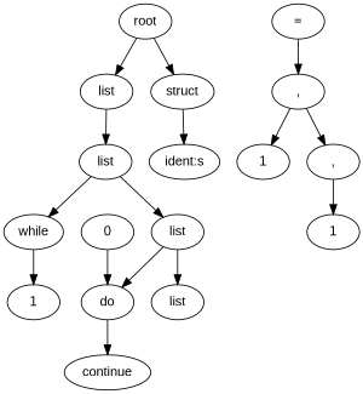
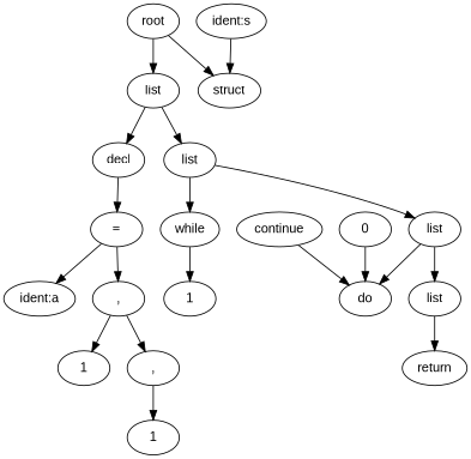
  digraph {
    fontname="Liberation Sans"
    node [fontname="Liberation Sans"]
    edge [fontname="Liberation Sans"]
    n1 [label=root]
    n2 [label=<list>]
    n3 [label=<struct>]
+   n4 [label=<decl>]
    n5 [label=<list>]
    n6 [label=<=>]
    n7 [label=<while>]
    n8 [label=<list>]
    n9 [label=<ident:s>]
+   n10 [label=<ident:a>]
    n11 [label=<,>]
    n12 [label=<1>]
    n13 [label=<do>]
    n14 [label=<list>]
    n15 [label=<1>]
    n16 [label=<,>]
    n17 [label=<continue>]
+   n18 [label=<return>]
    n19 [label=<1>]
    n20 [label=<0>]
    n1 -> n2
    n1 -> n3
+   n2 -> n4
    n2 -> n5
-   n3 -> n9
+   n9 -> n3
+   n4 -> n6
    n5 -> n7
    n5 -> n8
+   n6 -> n10
    n6 -> n11
    n7 -> n12
    n8 -> n13
    n8 -> n14
    n11 -> n15
    n11 -> n16
-   n13 -> n17
+   n17 -> n13
+   n14 -> n18
    n16 -> n19
    n20 -> n13
  }
